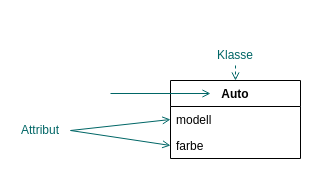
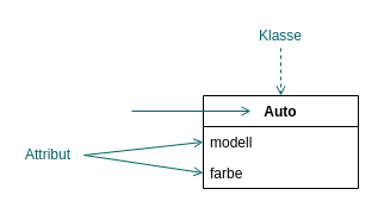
  <mxCell id="0" />
  <mxCell id="1" parent="0" />
  <mxCell id="2" value="Auto" style="swimlane;fontStyle=1;align=center;verticalAlign=top;childLayout=stackLayout;horizontal=1;startSize=26;horizontalStack=0;resizeParent=1;resizeParentMax=0;resizeLast=0;collapsible=1;marginBottom=0;" parent="1" vertex="1"><mxGeometry x="170" y="80" width="130" height="78" as="geometry" /></mxCell>
  <mxCell id="3" value="modell" style="text;strokeColor=none;fillColor=none;align=left;verticalAlign=top;spacingLeft=4;spacingRight=4;overflow=hidden;rotatable=0;points=[[0,0.5],[1,0.5]];portConstraint=eastwest;" parent="2" vertex="1"><mxGeometry y="26" width="130" height="26" as="geometry" /></mxCell>
  <mxCell id="4" value="farbe" style="text;strokeColor=none;fillColor=none;align=left;verticalAlign=top;spacingLeft=4;spacingRight=4;overflow=hidden;rotatable=0;points=[[0,0.5],[1,0.5]];portConstraint=eastwest;" parent="2" vertex="1"><mxGeometry y="52" width="130" height="26" as="geometry" /></mxCell>
  <mxCell id="5" value="&lt;font color=&quot;#006666&quot;&gt;Attribut&lt;/font&gt;" style="text;html=1;strokeColor=none;fillColor=none;align=center;verticalAlign=middle;whiteSpace=wrap;rounded=0;" parent="1" vertex="1"><mxGeometry x="20" y="120" width="40" height="20" as="geometry" /></mxCell>
  <mxCell id="6" value="" style="endArrow=open;html=1;endFill=0;entryX=0;entryY=0.5;entryDx=0;entryDy=0;strokeColor=#006666;" parent="1" target="3" edge="1"><mxGeometry width="50" height="50" relative="1" as="geometry"><mxPoint x="70" y="130" as="sourcePoint" /><mxPoint x="90" y="160" as="targetPoint" /></mxGeometry></mxCell>
  <mxCell id="7" value="" style="endArrow=open;html=1;endFill=0;entryX=0;entryY=0.5;entryDx=0;entryDy=0;strokeColor=#006666;" parent="1" target="4" edge="1"><mxGeometry width="50" height="50" relative="1" as="geometry"><mxPoint x="70" y="130" as="sourcePoint" /><mxPoint x="140" y="129" as="targetPoint" /></mxGeometry></mxCell>
  <mxCell id="8" value="" style="endArrow=open;html=1;endFill=0;strokeColor=#006666;" edge="1" parent="1"><mxGeometry width="50" height="50" relative="1" as="geometry"><mxPoint x="110" y="93" as="sourcePoint" /><mxPoint x="210" y="93" as="targetPoint" /></mxGeometry></mxCell>
- <mxCell id="9" value="&lt;font color=&quot;#006666&quot;&gt;Klasse&lt;/font&gt;" style="text;html=1;strokeColor=none;fillColor=none;align=center;verticalAlign=middle;whiteSpace=wrap;rounded=0;" vertex="1" parent="1"><mxGeometry x="205" y="45" width="60" height="20" as="geometry" /></mxCell>
+ <mxCell id="9" value="&lt;font color=&quot;#006666&quot;&gt;Klasse&lt;/font&gt;" style="text;html=1;strokeColor=none;fillColor=none;align=center;verticalAlign=middle;whiteSpace=wrap;rounded=0;" vertex="1" parent="1"><mxGeometry x="205" y="20" width="60" height="20" as="geometry" /></mxCell>
  <mxCell id="10" value="" style="endArrow=open;html=1;endFill=0;entryX=0.5;entryY=0;entryDx=0;entryDy=0;exitX=0.5;exitY=1;exitDx=0;exitDy=0;strokeColor=#006666;dashed=1;" edge="1" parent="1" source="9" target="2"><mxGeometry width="50" height="50" relative="1" as="geometry"><mxPoint x="120" y="49" as="sourcePoint" /><mxPoint x="220" y="49" as="targetPoint" /></mxGeometry></mxCell>
